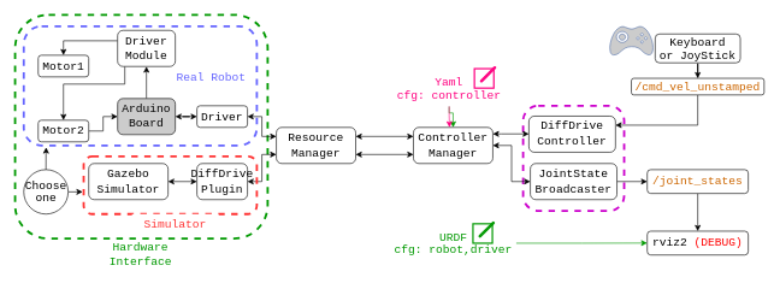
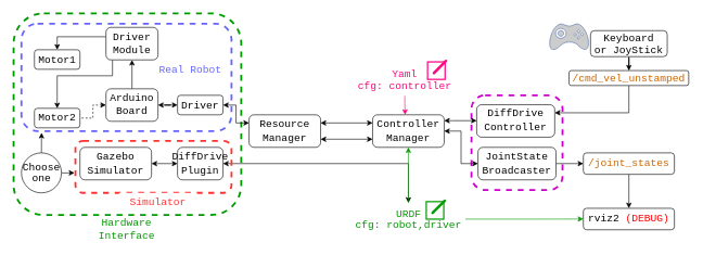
  <mxCell id="0" />
  <mxCell id="1" parent="0" />
  <mxCell id="2" value="" style="rounded=1;whiteSpace=wrap;html=1;strokeColor=#009900;align=center;verticalAlign=middle;fontFamily=Helvetica;fontSize=16;fontColor=default;fillColor=none;dashed=1;strokeWidth=3;" vertex="1" parent="1"><mxGeometry x="20" width="350" height="310" as="geometry" y="20" /></mxCell>
  <mxCell id="3" value="" style="rounded=1;whiteSpace=wrap;html=1;strokeColor=#CC00CC;align=center;verticalAlign=middle;fontFamily=Helvetica;fontSize=16;fontColor=default;fillColor=none;dashed=1;strokeWidth=3;" parent="1" vertex="1"><mxGeometry x="724" y="146" width="140" height="145.6" as="geometry" /></mxCell>
  <mxCell id="4" value="" style="rounded=1;whiteSpace=wrap;html=1;strokeColor=#6666FF;align=center;verticalAlign=middle;fontFamily=Helvetica;fontSize=16;fontColor=default;fillColor=none;dashed=1;strokeWidth=3;" parent="1" vertex="1"><mxGeometry x="32" y="36" width="323" height="165" as="geometry" /></mxCell>
  <mxCell id="5" style="edgeStyle=orthogonalEdgeStyle;rounded=0;orthogonalLoop=1;jettySize=auto;html=1;entryX=0;entryY=0.5;entryDx=0;entryDy=0;fontFamily=Helvetica;fontSize=16;fontColor=default;startArrow=classic;startFill=1;" parent="1" source="8" target="10" edge="1"><mxGeometry relative="1" as="geometry" /></mxCell>
- <mxCell id="6" value="" style="edgeStyle=orthogonalEdgeStyle;rounded=0;orthogonalLoop=1;jettySize=auto;html=1;fontFamily=Helvetica;fontSize=16;fontColor=default;startArrow=classic;startFill=1;endArrow=none;endFill=0;" parent="1" source="8" target="35" edge="1"><mxGeometry relative="1" as="geometry" /></mxCell>
+ <mxCell id="6" value="" style="edgeStyle=orthogonalEdgeStyle;rounded=0;orthogonalLoop=1;jettySize=auto;html=1;fontFamily=Helvetica;fontSize=16;fontColor=default;startArrow=classic;startFill=1;endArrow=none;endFill=0;dashed=1;" parent="1" source="8" target="35" edge="1"><mxGeometry relative="1" as="geometry" /></mxCell>
  <mxCell id="7" style="edgeStyle=orthogonalEdgeStyle;rounded=0;orthogonalLoop=1;jettySize=auto;html=1;entryX=0.5;entryY=1;entryDx=0;entryDy=0;fontFamily=Helvetica;fontSize=16;fontColor=default;" parent="1" source="8" target="38" edge="1"><mxGeometry relative="1" as="geometry" /></mxCell>
- <mxCell id="8" value="&lt;font face=&quot;Courier New&quot;&gt;&lt;span style=&quot;font-size: 16px;&quot;&gt;Arduino&lt;/span&gt;&lt;/font&gt;&lt;div&gt;&lt;font face=&quot;Courier New&quot;&gt;&lt;span style=&quot;font-size: 16px;&quot;&gt;Board&lt;/span&gt;&lt;/font&gt;&lt;/div&gt;" style="rounded=1;whiteSpace=wrap;html=1;fillColor=#cccccc;" parent="1" vertex="1"><mxGeometry x="162" y="136" width="80" height="50" as="geometry" /></mxCell>
+ <mxCell id="8" value="&lt;font face=&quot;Courier New&quot;&gt;&lt;span style=&quot;font-size: 16px;&quot;&gt;Arduino&lt;/span&gt;&lt;/font&gt;&lt;div&gt;&lt;font face=&quot;Courier New&quot;&gt;&lt;span style=&quot;font-size: 16px;&quot;&gt;Board&lt;/span&gt;&lt;/font&gt;&lt;/div&gt;" style="rounded=1;whiteSpace=wrap;html=1;" parent="1" vertex="1"><mxGeometry x="162" y="136" width="80" height="50" as="geometry" /></mxCell>
  <mxCell id="9" value="" style="edgeStyle=orthogonalEdgeStyle;rounded=0;orthogonalLoop=1;jettySize=auto;html=1;fontFamily=Helvetica;fontSize=16;fontColor=default;entryX=0;entryY=0.25;entryDx=0;entryDy=0;startArrow=classic;startFill=1;" parent="1" source="10" target="12" edge="1"><mxGeometry relative="1" as="geometry" /></mxCell>
  <mxCell id="10" value="&lt;font face=&quot;Courier New&quot;&gt;Driver&lt;/font&gt;" style="rounded=1;whiteSpace=wrap;html=1;fontSize=16;" parent="1" vertex="1"><mxGeometry x="272" y="146" width="70" height="30" as="geometry" /></mxCell>
  <mxCell id="11" value="" style="edgeStyle=orthogonalEdgeStyle;rounded=0;orthogonalLoop=1;jettySize=auto;html=1;fontFamily=Helvetica;fontSize=16;fontColor=default;exitX=1;exitY=0.25;exitDx=0;exitDy=0;entryX=0;entryY=0.25;entryDx=0;entryDy=0;startArrow=classic;startFill=1;" parent="1" source="12" target="23" edge="1"><mxGeometry relative="1" as="geometry" /></mxCell>
  <mxCell id="12" value="&lt;font face=&quot;Courier New&quot;&gt;Resource&lt;/font&gt;&lt;div&gt;&lt;font face=&quot;Courier New&quot;&gt;Manager&lt;/font&gt;&lt;/div&gt;" style="rounded=1;whiteSpace=wrap;html=1;fontSize=16;" parent="1" vertex="1"><mxGeometry x="382" y="176" width="110" height="50" as="geometry" /></mxCell>
- <mxCell id="13" style="edgeStyle=orthogonalEdgeStyle;rounded=0;orthogonalLoop=1;jettySize=auto;html=1;entryX=0;entryY=0.75;entryDx=0;entryDy=0;fontFamily=Helvetica;fontSize=16;fontColor=default;startArrow=classic;startFill=1;" parent="1" source="15" target="12" edge="1"><mxGeometry relative="1" as="geometry" /></mxCell>
+ <mxCell id="13" style="edgeStyle=orthogonalEdgeStyle;rounded=0;orthogonalLoop=1;jettySize=auto;html=1;fontFamily=Helvetica;fontSize=16;fontColor=default;startArrow=classic;startFill=1;" parent="1" source="15" target="31" edge="1"><mxGeometry relative="1" as="geometry" /></mxCell>
  <mxCell id="14" value="" style="edgeStyle=orthogonalEdgeStyle;rounded=0;orthogonalLoop=1;jettySize=auto;html=1;fontFamily=Helvetica;fontSize=16;fontColor=default;startArrow=classic;startFill=1;" parent="1" source="15" target="16" edge="1"><mxGeometry relative="1" as="geometry" /></mxCell>
  <mxCell id="15" value="&lt;div&gt;&lt;font face=&quot;Courier New&quot;&gt;DiffDrive&lt;/font&gt;&lt;/div&gt;&lt;font face=&quot;Courier New&quot;&gt;Plugin&lt;/font&gt;" style="rounded=1;whiteSpace=wrap;html=1;fontSize=16;" parent="1" vertex="1"><mxGeometry x="272" y="226" width="70" height="50" as="geometry" /></mxCell>
  <mxCell id="16" value="&lt;div&gt;&lt;font face=&quot;Courier New&quot;&gt;Gazebo&lt;/font&gt;&lt;/div&gt;&lt;div&gt;&lt;font face=&quot;Courier New&quot;&gt;Simulator&lt;/font&gt;&lt;/div&gt;" style="rounded=1;whiteSpace=wrap;html=1;fontSize=16;" parent="1" vertex="1"><mxGeometry x="122" y="226" width="110" height="50" as="geometry" /></mxCell>
  <mxCell id="17" value="" style="rounded=1;whiteSpace=wrap;html=1;strokeColor=#FF3333;align=center;verticalAlign=middle;fontFamily=Helvetica;fontSize=16;fontColor=default;fillColor=none;dashed=1;strokeWidth=3;" parent="1" vertex="1"><mxGeometry x="115" y="216" width="240" height="80" as="geometry" /></mxCell>
  <mxCell id="18" value="&lt;font style=&quot;color: rgb(102, 102, 255);&quot; face=&quot;Courier New&quot;&gt;Real Robot&lt;/font&gt;" style="text;html=1;align=center;verticalAlign=middle;whiteSpace=wrap;rounded=0;fontFamily=Helvetica;fontSize=16;fontColor=default;fillColor=default;" parent="1" vertex="1"><mxGeometry x="232" y="91.6" width="120" height="30" as="geometry" /></mxCell>
  <mxCell id="19" value="&lt;font style=&quot;color: rgb(255, 51, 51);&quot; face=&quot;Courier New&quot;&gt;Simulator&lt;/font&gt;" style="text;html=1;align=center;verticalAlign=middle;whiteSpace=wrap;rounded=0;fontFamily=Helvetica;fontSize=16;fontColor=default;fillColor=default;" parent="1" vertex="1"><mxGeometry x="182" y="296" width="120" height="30" as="geometry" /></mxCell>
  <mxCell id="20" value="" style="edgeStyle=orthogonalEdgeStyle;rounded=0;orthogonalLoop=1;jettySize=auto;html=1;fontFamily=Helvetica;fontSize=16;fontColor=default;startArrow=classic;startFill=1;" parent="1" source="23" target="26" edge="1"><mxGeometry relative="1" as="geometry"><Array as="points"><mxPoint x="694" y="185" /><mxPoint x="694" y="185" /></Array></mxGeometry></mxCell>
- <mxCell id="21" value="" style="edgeStyle=orthogonalEdgeStyle;rounded=0;orthogonalLoop=1;jettySize=auto;html=1;fontFamily=Helvetica;fontSize=16;fontColor=default;endArrow=none;endFill=0;startArrow=classic;startFill=1;strokeColor=#009900;" parent="1" source="23" target="28" edge="1"><mxGeometry relative="1" as="geometry" /></mxCell>
+ <mxCell id="21" value="" style="edgeStyle=orthogonalEdgeStyle;rounded=0;orthogonalLoop=1;jettySize=auto;html=1;fontFamily=Helvetica;fontSize=16;fontColor=default;entryX=0.5;entryY=0;entryDx=0;entryDy=0;endArrow=none;endFill=0;startArrow=classic;startFill=1;strokeColor=#009900;" parent="1" source="23" target="31" edge="1"><mxGeometry relative="1" as="geometry" /></mxCell>
  <mxCell id="22" style="edgeStyle=orthogonalEdgeStyle;rounded=0;orthogonalLoop=1;jettySize=auto;html=1;entryX=0;entryY=0.5;entryDx=0;entryDy=0;fontFamily=Helvetica;fontSize=16;fontColor=default;startArrow=classic;startFill=1;" parent="1" source="23" target="44" edge="1"><mxGeometry relative="1" as="geometry" /></mxCell>
  <mxCell id="23" value="&lt;font face=&quot;Courier New&quot;&gt;Controller&lt;/font&gt;&lt;div&gt;&lt;font face=&quot;Courier New&quot;&gt;Manager&lt;/font&gt;&lt;/div&gt;" style="rounded=1;whiteSpace=wrap;html=1;fontSize=16;" parent="1" vertex="1"><mxGeometry x="572" y="176" width="110" height="50" as="geometry" /></mxCell>
  <mxCell id="24" value="" style="edgeStyle=orthogonalEdgeStyle;rounded=0;orthogonalLoop=1;jettySize=auto;html=1;fontFamily=Helvetica;fontSize=16;fontColor=default;exitX=1;exitY=0.75;exitDx=0;exitDy=0;entryX=0;entryY=0.75;entryDx=0;entryDy=0;startArrow=classic;startFill=1;" parent="1" source="12" target="23" edge="1"><mxGeometry relative="1" as="geometry"><mxPoint x="502" y="199" as="sourcePoint" /><mxPoint x="582" y="199" as="targetPoint" /></mxGeometry></mxCell>
  <mxCell id="25" value="" style="edgeStyle=orthogonalEdgeStyle;rounded=0;orthogonalLoop=1;jettySize=auto;html=1;fontFamily=Helvetica;fontSize=16;fontColor=default;startArrow=classic;startFill=1;endArrow=none;endFill=0;exitX=1;exitY=0.25;exitDx=0;exitDy=0;" parent="1" source="26" target="40" edge="1"><mxGeometry relative="1" as="geometry" /></mxCell>
  <mxCell id="26" value="&lt;div&gt;&lt;span style=&quot;font-family: &amp;quot;Courier New&amp;quot;; background-color: transparent; color: light-dark(rgb(0, 0, 0), rgb(255, 255, 255));&quot;&gt;DiffDrive&lt;/span&gt;&lt;/div&gt;&lt;div&gt;&lt;span style=&quot;font-family: &amp;quot;Courier New&amp;quot;; background-color: transparent; color: light-dark(rgb(0, 0, 0), rgb(255, 255, 255));&quot;&gt;Controller&lt;/span&gt;&lt;br&gt;&lt;/div&gt;" style="rounded=1;whiteSpace=wrap;html=1;fontSize=16;" parent="1" vertex="1"><mxGeometry x="732" y="160.4" width="120" height="50" as="geometry" /></mxCell>
  <mxCell id="27" value="" style="group" parent="1" vertex="1" connectable="0"><mxGeometry x="534" y="92.15" width="175" height="54.7" as="geometry" /></mxCell>
  <mxCell id="28" value="&lt;font style=&quot;line-height: 100%; color: rgb(255, 0, 128);&quot; face=&quot;Courier New&quot;&gt;Yaml&lt;/font&gt;&lt;div style=&quot;line-height: 100%;&quot;&gt;&lt;font style=&quot;color: rgb(255, 0, 128);&quot; face=&quot;Courier New&quot;&gt;cfg: controller&lt;/font&gt;&lt;/div&gt;" style="rounded=1;whiteSpace=wrap;html=1;fontSize=16;strokeColor=none;fillColor=default;" parent="27" vertex="1"><mxGeometry y="4.7" width="175" height="50" as="geometry" /></mxCell>
  <mxCell id="29" value="" style="html=1;verticalLabelPosition=bottom;align=center;labelBackgroundColor=#ffffff;verticalAlign=top;strokeWidth=2;strokeColor=#FF0080;shadow=0;dashed=0;shape=mxgraph.ios7.icons.edit;rounded=1;fontFamily=Helvetica;fontSize=16;fontColor=default;fillColor=default;" parent="27" vertex="1"><mxGeometry x="122.5" width="29.4" height="29.4" as="geometry" /></mxCell>
  <mxCell id="30" value="" style="group" parent="1" vertex="1" connectable="0"><mxGeometry x="539.5" y="307" width="175" height="54.4" as="geometry" /></mxCell>
  <mxCell id="31" value="&lt;font style=&quot;color: rgb(0, 153, 0); line-height: 100%;&quot; face=&quot;Courier New&quot;&gt;URDF&lt;/font&gt;&lt;div style=&quot;line-height: 100%;&quot;&gt;&lt;font style=&quot;color: rgb(0, 153, 0);&quot; face=&quot;Courier New&quot;&gt;cfg: robot,&lt;/font&gt;&lt;span style=&quot;color: light-dark(rgb(0, 153, 0), rgb(0, 153, 0)); font-family: &amp;quot;Courier New&amp;quot;; background-color: transparent;&quot;&gt;driver&lt;/span&gt;&lt;/div&gt;" style="rounded=1;whiteSpace=wrap;html=1;fontSize=16;strokeColor=none;fillColor=default;" parent="30" vertex="1"><mxGeometry y="4.4" width="175" height="50" as="geometry" /></mxCell>
  <mxCell id="32" value="" style="html=1;verticalLabelPosition=bottom;align=center;labelBackgroundColor=#ffffff;verticalAlign=top;strokeWidth=2;strokeColor=#009900;shadow=0;dashed=0;shape=mxgraph.ios7.icons.edit;rounded=1;fontFamily=Helvetica;fontSize=16;fontColor=default;fillColor=default;" parent="30" vertex="1"><mxGeometry x="115" width="29.4" height="29.4" as="geometry" /></mxCell>
  <mxCell id="33" style="edgeStyle=orthogonalEdgeStyle;rounded=0;orthogonalLoop=1;jettySize=auto;html=1;fontFamily=Helvetica;fontSize=16;fontColor=default;strokeColor=#FF0080;exitX=0.5;exitY=1;exitDx=0;exitDy=0;" parent="1" source="28" edge="1"><mxGeometry relative="1" as="geometry"><mxPoint x="622" y="176" as="targetPoint" /><Array as="points"><mxPoint x="622" y="159" /><mxPoint x="622" y="176" /></Array></mxGeometry></mxCell>
  <mxCell id="34" value="&lt;font face=&quot;Courier New&quot;&gt;Motor1&lt;/font&gt;" style="rounded=1;whiteSpace=wrap;html=1;fontSize=16;" parent="1" vertex="1"><mxGeometry x="52" y="76" width="70" height="30" as="geometry" /></mxCell>
  <mxCell id="35" value="&lt;font face=&quot;Courier New&quot; style=&quot;font-size: 16px;&quot;&gt;Motor2&lt;/font&gt;" style="rounded=1;whiteSpace=wrap;html=1;" parent="1" vertex="1"><mxGeometry x="52" y="166" width="70" height="30" as="geometry" /></mxCell>
  <mxCell id="36" style="edgeStyle=orthogonalEdgeStyle;rounded=0;orthogonalLoop=1;jettySize=auto;html=1;entryX=0.5;entryY=0;entryDx=0;entryDy=0;fontFamily=Helvetica;fontSize=16;fontColor=default;" parent="1" source="38" target="34" edge="1"><mxGeometry relative="1" as="geometry"><Array as="points"><mxPoint x="87" y="56" /></Array></mxGeometry></mxCell>
  <mxCell id="37" style="edgeStyle=orthogonalEdgeStyle;rounded=0;orthogonalLoop=1;jettySize=auto;html=1;entryX=0.5;entryY=0;entryDx=0;entryDy=0;fontFamily=Helvetica;fontSize=16;fontColor=default;jumpStyle=arc;" parent="1" source="38" target="35" edge="1"><mxGeometry relative="1" as="geometry"><Array as="points"><mxPoint x="172" y="116" /><mxPoint x="87" y="116" /></Array></mxGeometry></mxCell>
  <mxCell id="38" value="&lt;font face=&quot;Courier New&quot;&gt;&lt;span style=&quot;font-size: 16px;&quot;&gt;Driver&lt;/span&gt;&lt;/font&gt;&lt;div&gt;&lt;font face=&quot;Courier New&quot;&gt;&lt;span style=&quot;font-size: 16px;&quot;&gt;Module&lt;/span&gt;&lt;/font&gt;&lt;/div&gt;" style="rounded=1;whiteSpace=wrap;html=1;" parent="1" vertex="1"><mxGeometry x="162" y="41.6" width="80" height="50" as="geometry" /></mxCell>
  <mxCell id="39" value="" style="edgeStyle=orthogonalEdgeStyle;rounded=0;orthogonalLoop=1;jettySize=auto;html=1;fontFamily=Helvetica;fontSize=16;fontColor=default;startArrow=classic;startFill=1;endArrow=none;endFill=0;" parent="1" source="40" target="41" edge="1"><mxGeometry relative="1" as="geometry" /></mxCell>
  <mxCell id="40" value="&lt;font style=&quot;color: rgb(204, 102, 0);&quot; face=&quot;Courier New&quot;&gt;/cmd_vel_unstamped&lt;/font&gt;" style="rounded=1;whiteSpace=wrap;html=1;fontSize=16;" parent="1" vertex="1"><mxGeometry x="874" y="108" width="184" height="23" as="geometry" /></mxCell>
  <mxCell id="41" value="&lt;font style=&quot;line-height: 100%;&quot; face=&quot;Courier New&quot;&gt;Keyboard&lt;/font&gt;&lt;div style=&quot;line-height: 100%;&quot;&gt;&lt;font face=&quot;Courier New&quot;&gt;or JoyStick&lt;/font&gt;&lt;/div&gt;" style="rounded=1;whiteSpace=wrap;html=1;fontSize=16;" parent="1" vertex="1"><mxGeometry x="907" y="46.6" width="118" height="40" as="geometry" /></mxCell>
  <mxCell id="42" value="" style="fontColor=#0066CC;verticalAlign=top;verticalLabelPosition=bottom;labelPosition=center;align=center;html=1;outlineConnect=0;fillColor=#CCCCCC;strokeColor=#6881B3;gradientColor=none;gradientDirection=north;strokeWidth=2;shape=mxgraph.networks.gamepad;rounded=1;fontFamily=Helvetica;fontSize=16;" parent="1" vertex="1"><mxGeometry x="844" y="36" width="60" height="40" as="geometry" /></mxCell>
  <mxCell id="43" value="" style="edgeStyle=orthogonalEdgeStyle;rounded=0;orthogonalLoop=1;jettySize=auto;html=1;fontFamily=Helvetica;fontSize=16;fontColor=default;" parent="1" source="44" target="46" edge="1"><mxGeometry relative="1" as="geometry" /></mxCell>
  <mxCell id="44" value="&lt;div&gt;&lt;font face=&quot;Courier New&quot;&gt;JointState&lt;/font&gt;&lt;/div&gt;&lt;div&gt;&lt;font face=&quot;Courier New&quot;&gt;Broadcaster&lt;/font&gt;&lt;/div&gt;" style="rounded=1;whiteSpace=wrap;html=1;fontSize=16;" parent="1" vertex="1"><mxGeometry x="734" y="226" width="120" height="50" as="geometry" /></mxCell>
  <mxCell id="45" style="edgeStyle=orthogonalEdgeStyle;rounded=0;orthogonalLoop=1;jettySize=auto;html=1;fontFamily=Helvetica;fontSize=16;fontColor=default;entryX=0.5;entryY=0;entryDx=0;entryDy=0;" parent="1" source="46" target="47" edge="1"><mxGeometry relative="1" as="geometry"><mxPoint x="966" y="299" as="targetPoint" /></mxGeometry></mxCell>
  <mxCell id="46" value="&lt;font style=&quot;color: rgb(204, 102, 0);&quot; face=&quot;Courier New&quot;&gt;/joint_states&lt;/font&gt;" style="rounded=1;whiteSpace=wrap;html=1;fontSize=16;" parent="1" vertex="1"><mxGeometry x="896" y="234.5" width="140" height="33" as="geometry" /></mxCell>
  <mxCell id="47" value="&lt;font face=&quot;Courier New&quot;&gt;rviz2 &lt;font style=&quot;color: rgb(255, 0, 0);&quot;&gt;(DEBUG)&lt;/font&gt;&lt;/font&gt;" style="rounded=1;whiteSpace=wrap;html=1;fontSize=16;" parent="1" vertex="1"><mxGeometry x="896" y="319.7" width="140" height="33" as="geometry" /></mxCell>
  <mxCell id="48" style="edgeStyle=orthogonalEdgeStyle;rounded=0;orthogonalLoop=1;jettySize=auto;html=1;entryX=0;entryY=0.5;entryDx=0;entryDy=0;fontFamily=Helvetica;fontSize=16;fontColor=default;strokeColor=#009900;" parent="1" source="31" target="47" edge="1"><mxGeometry relative="1" as="geometry" /></mxCell>
  <mxCell id="49" style="edgeStyle=orthogonalEdgeStyle;rounded=0;orthogonalLoop=1;jettySize=auto;html=1;" parent="1" source="50" edge="1"><mxGeometry relative="1" as="geometry"><mxPoint x="114" y="265.25" as="targetPoint" /></mxGeometry></mxCell>
  <mxCell id="50" value="&lt;font style=&quot;line-height: 100%; font-size: 16px;&quot; face=&quot;Courier New&quot;&gt;Choose one&lt;/font&gt;" style="ellipse;whiteSpace=wrap;html=1;aspect=fixed;" parent="1" vertex="1"><mxGeometry x="32" y="234.5" width="61.5" height="61.5" as="geometry" /></mxCell>
  <mxCell id="51" style="edgeStyle=orthogonalEdgeStyle;rounded=0;orthogonalLoop=1;jettySize=auto;html=1;entryX=0.096;entryY=1.016;entryDx=0;entryDy=0;entryPerimeter=0;" parent="1" source="50" target="4" edge="1"><mxGeometry relative="1" as="geometry" /></mxCell>
  <mxCell id="52" value="&lt;font style=&quot;line-height: 100%; color: rgb(0, 153, 0);&quot; face=&quot;Courier New&quot;&gt;Hardware Interface&lt;/font&gt;" style="text;html=1;align=center;verticalAlign=middle;whiteSpace=wrap;rounded=0;fontFamily=Helvetica;fontSize=16;fontColor=default;fillColor=default;" vertex="1" parent="1"><mxGeometry x="133.5" y="331.4" width="120" height="38.6" as="geometry" /></mxCell>
